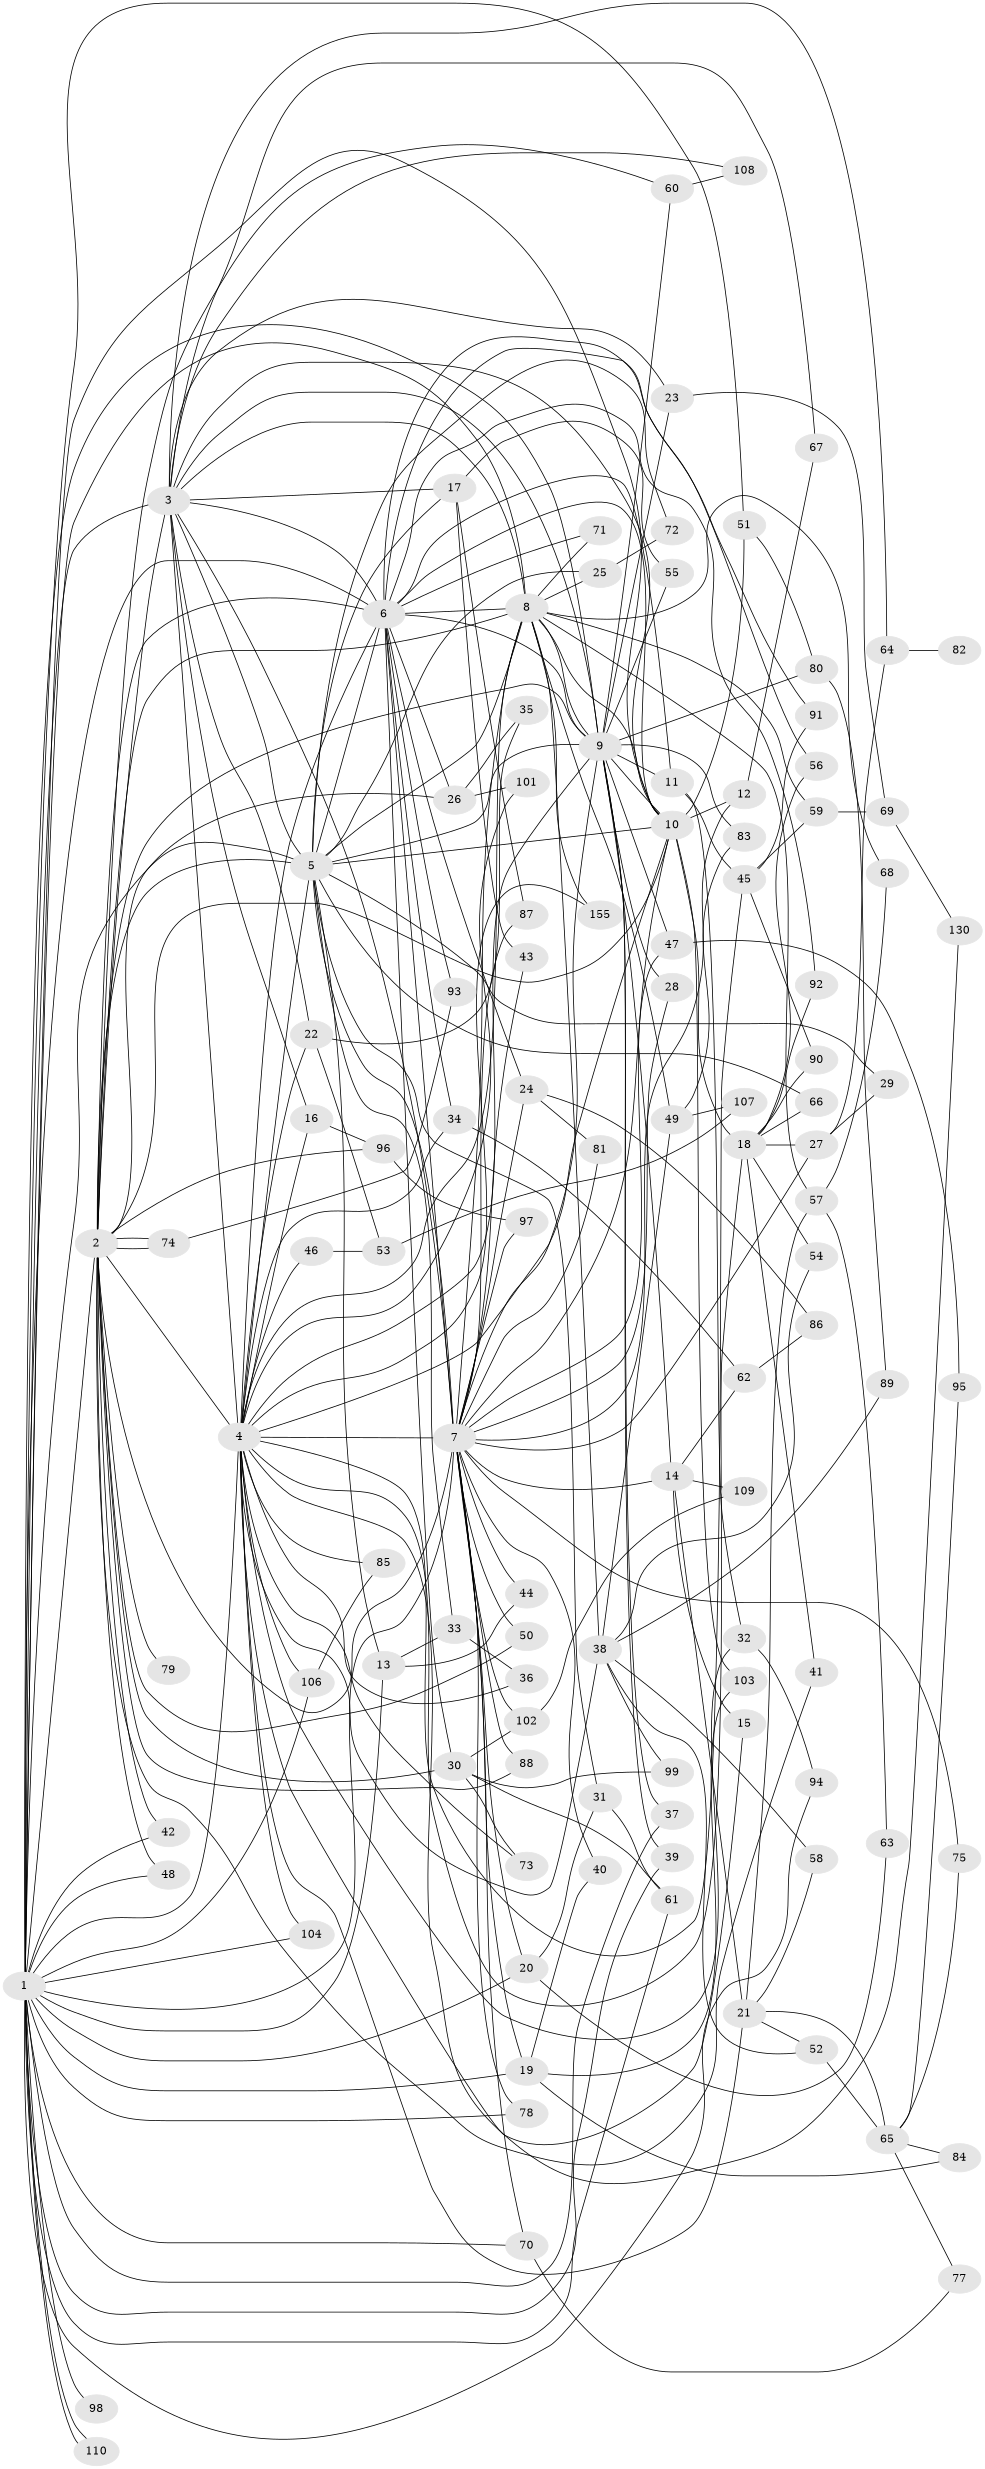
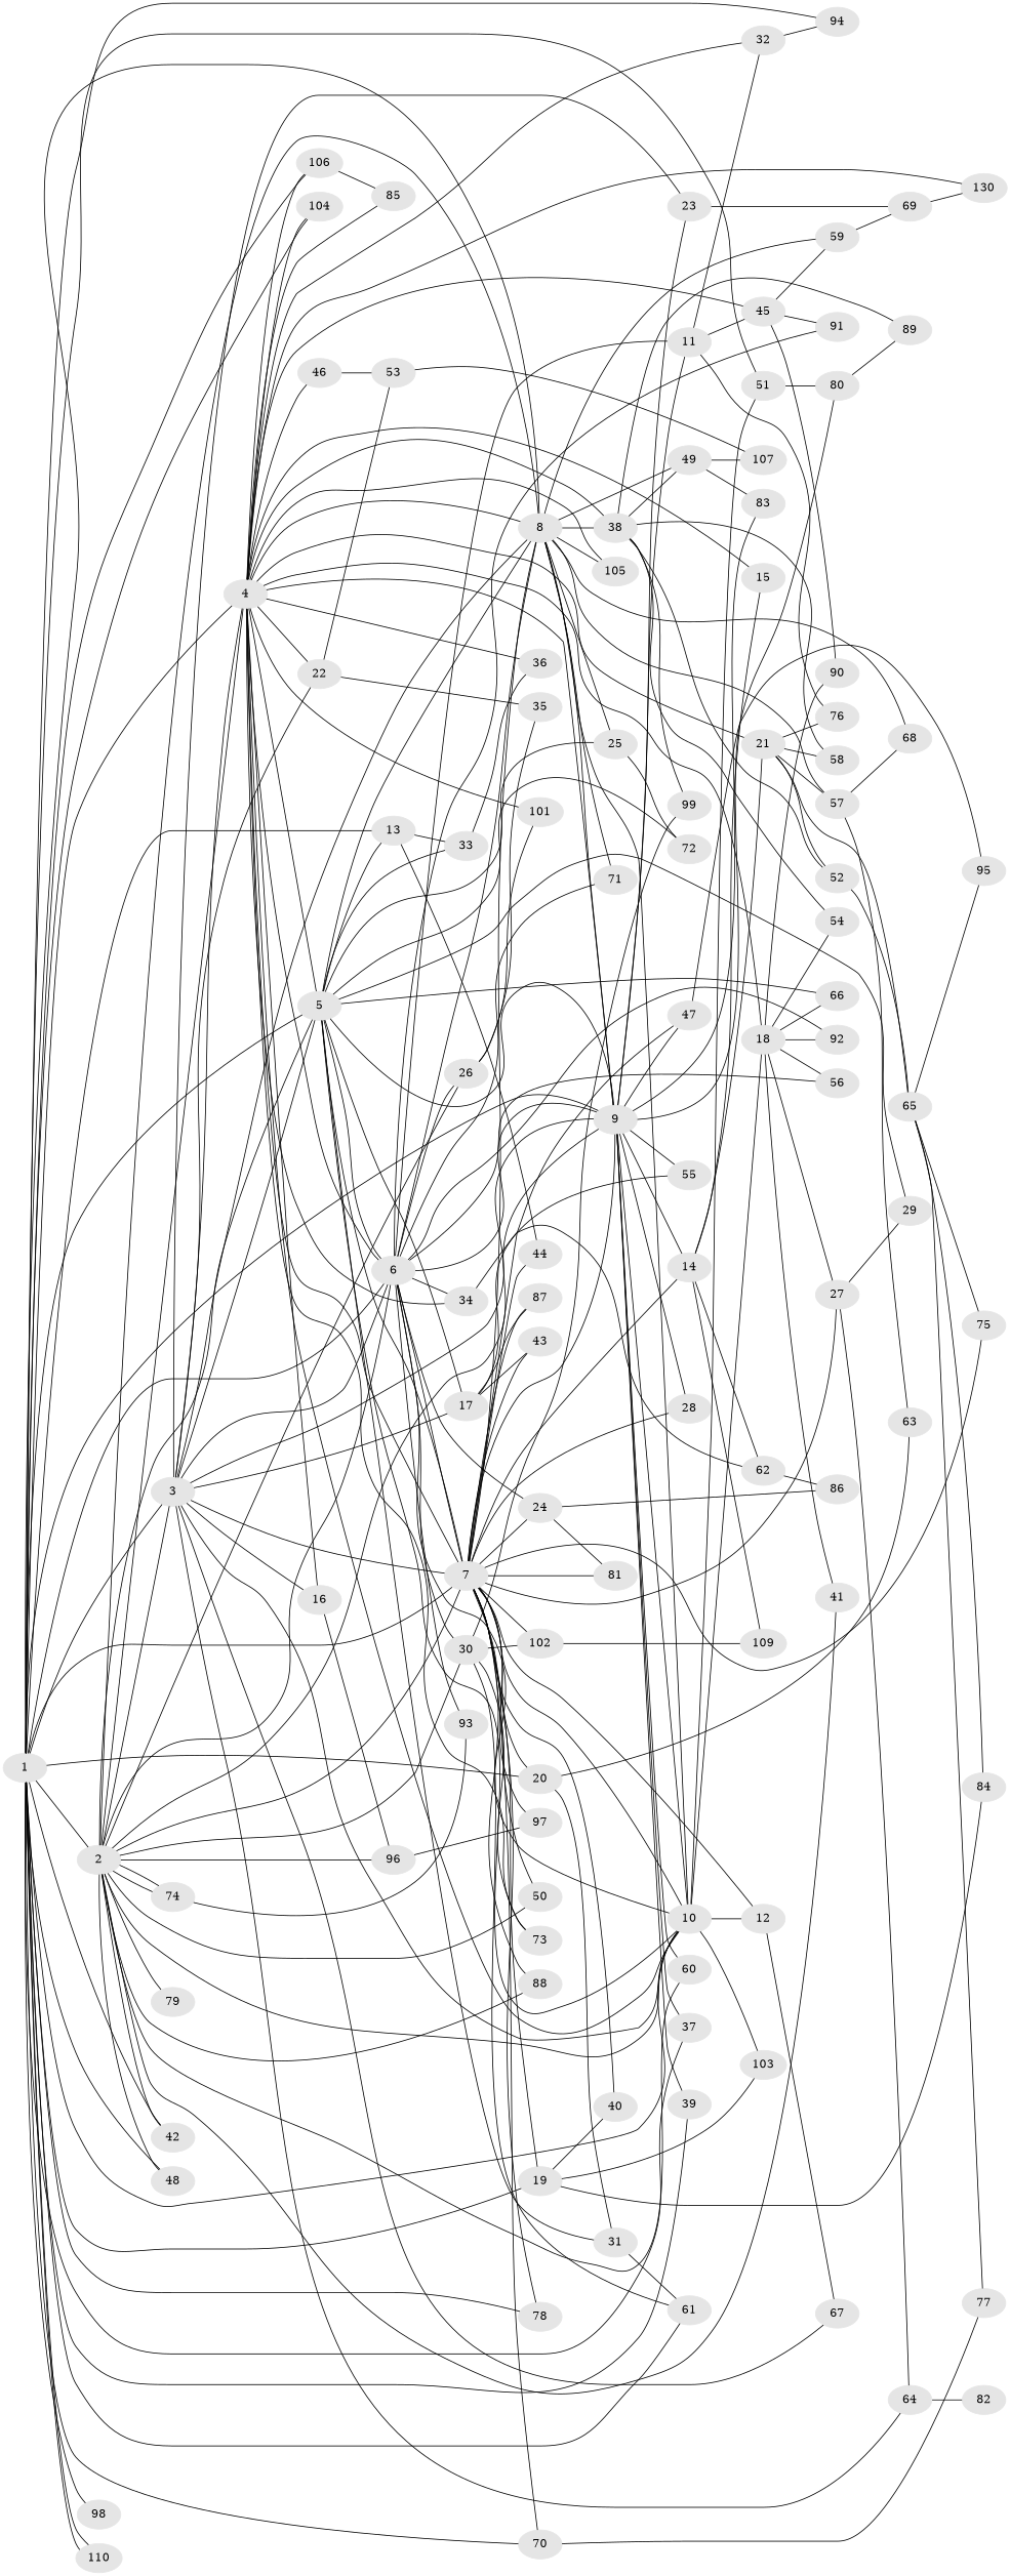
  graph {
    rankdir=LR
    node [color=gray90 style=filled]
    1
    2
    3
    4
    5
    6
    7
    8
    9
    10
    13
    19
    20
    37
    39
    42
    48
    51
    61
    70
    78
    94
    98
    104
    106
    110
    26
    30
    41
    50
    60
    74
    79
    88
    96
    16
    17
    22
    23
    64
    67
-   108
    15
    18
    21
    32
    34
    36
    38
    45
    46
    73
    85
    n54 [label=130]
    101
-   105 [label=155]
+   105
    25
    29
    31
    33
    66
    72
    11
    24
    56
    71
    91
    92
    93
    12
    14
    27
    28
    40
    43
    44
    47
    75
    81
    87
    97
    102
    49
    57
    59
    68
    55
    80
    83
    103
    84
    63
    77
    35
    99
    53
    69
    82
    54
    90
+   76
    52
    58
    65
    62
    89
    86
    109
    95
    107
    1 -- 2
    1 -- 3
    1 -- 4
    1 -- 5
    1 -- 6
    1 -- 7
    1 -- 8
    1 -- 9
    1 -- 10
    1 -- 13
    1 -- 19
    1 -- 20
    1 -- 37
    1 -- 39
    1 -- 42
    1 -- 48
    1 -- 51
    1 -- 61
    1 -- 70
    1 -- 78
    1 -- 94
    1 -- 98
    1 -- 104
    1 -- 106
    1 -- 110
    1 -- 110
    2 -- 3
    2 -- 4
    2 -- 5
    2 -- 6
    2 -- 7
    2 -- 8
    2 -- 9
    2 -- 10
    2 -- 42
    2 -- 48
    2 -- 26
    2 -- 30
    2 -- 41
    2 -- 50
    2 -- 60
    2 -- 74
    2 -- 74
    2 -- 79
    2 -- 88
    2 -- 96
    3 -- 4
    3 -- 5
    3 -- 6
    3 -- 7
    3 -- 8
    3 -- 9
    3 -- 10
    3 -- 16
    3 -- 17
    3 -- 22
    3 -- 23
    3 -- 64
    3 -- 67
-   3 -- 108
    4 -- 5
    4 -- 6
    4 -- 7
    4 -- 8
    4 -- 9
    4 -- 10
    4 -- 104
    4 -- 106
    4 -- 16
    4 -- 22
    4 -- 15
    4 -- 18
    4 -- 21
    4 -- 32
    4 -- 34
    4 -- 36
    4 -- 38
    4 -- 45
    4 -- 46
    4 -- 73
    4 -- 85
    4 -- n54
    4 -- 101
    4 -- 105
    5 -- 6
    5 -- 7
    5 -- 8
    5 -- 9
    5 -- 10
    5 -- 13
    5 -- 17
    5 -- 25
    5 -- 29
    5 -- 31
    5 -- 33
    5 -- 66
    5 -- 72
    6 -- 7
    6 -- 8
    6 -- 9
    6 -- 10
    6 -- 26
    6 -- 30
    6 -- 34
    6 -- 11
    6 -- 24
    6 -- 56
    6 -- 71
    6 -- 91
    6 -- 92
    6 -- 93
    7 -- 8
    7 -- 9
    7 -- 10
    7 -- 19
    7 -- 20
    7 -- 70
    7 -- 78
    7 -- 50
    7 -- 88
    7 -- 24
    7 -- 12
    7 -- 14
    7 -- 27
    7 -- 28
    7 -- 40
    7 -- 43
    7 -- 44
    7 -- 47
    7 -- 75
    7 -- 81
    7 -- 87
    7 -- 97
    7 -- 102
    8 -- 9
    8 -- 10
    8 -- 38
    8 -- 105
    8 -- 25
    8 -- 71
    8 -- 49
    8 -- 57
    8 -- 59
    8 -- 68
    9 -- 10
    9 -- 37
    9 -- 39
    9 -- 60
    9 -- 23
    9 -- 11
    9 -- 14
    9 -- 28
    9 -- 47
    9 -- 55
    9 -- 80
    9 -- 83
    10 -- 51
    10 -- 18
    10 -- 12
    10 -- 103
    13 -- 33
    13 -- 44
    19 -- 40
    19 -- 103
    19 -- 84
    20 -- 31
    20 -- 63
    51 -- 80
    70 -- 77
    106 -- 85
    26 -- 101
    26 -- 35
    30 -- 61
    30 -- 73
    30 -- 102
    30 -- 99
-   60 -- 108
    74 -- 93
    96 -- 97
    16 -- 96
    17 -- 43
    17 -- 87
    17 -- 55
    22 -- 35
    22 -- 53
    23 -- 69
    64 -- 82
    18 -- 41
    18 -- 66
    18 -- 56
    18 -- 92
    18 -- 27
    18 -- 54
    18 -- 90
    21 -- 57
+   21 -- 76
    21 -- 52
    21 -- 58
    21 -- 65
    32 -- 94
    34 -- 62
    38 -- 49
    38 -- 99
    38 -- 54
    38 -- 52
    38 -- 58
    38 -- 89
    45 -- 91
    45 -- 59
    45 -- 90
    46 -- 53
    25 -- 72
    31 -- 61
    33 -- 36
    11 -- 32
    11 -- 45
+   11 -- 76
    24 -- 81
    24 -- 86
    12 -- 67
    14 -- 15
    14 -- 21
    14 -- 62
    14 -- 109
    27 -- 64
    27 -- 29
    47 -- 95
    102 -- 109
    49 -- 83
    49 -- 107
    57 -- 68
    57 -- 63
    59 -- 69
    80 -- 89
    53 -- 107
    69 -- n54
    52 -- 65
    65 -- 75
    65 -- 84
    65 -- 77
    65 -- 95
    62 -- 86
  }
